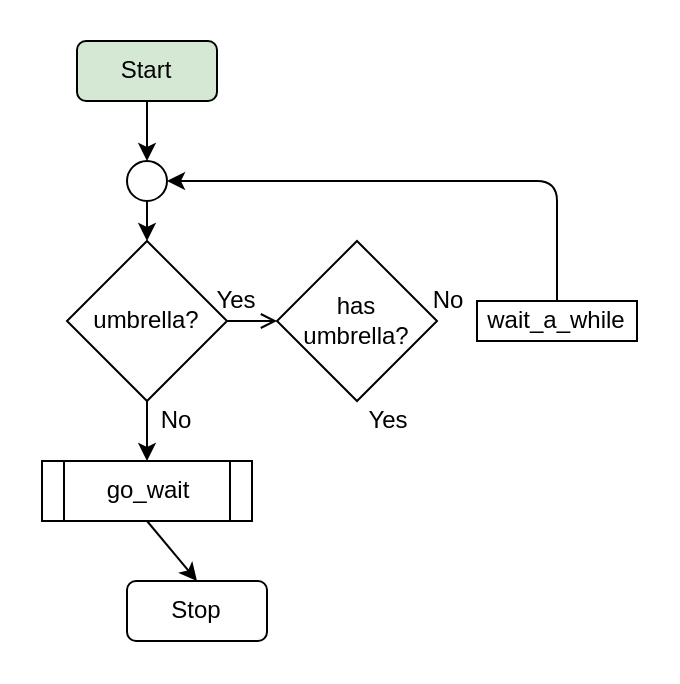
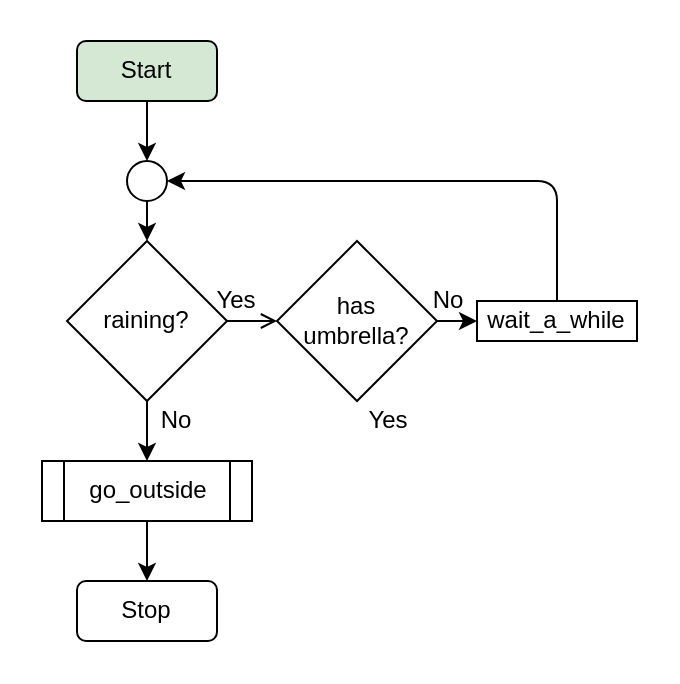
  <mxCell id="0" />
  <mxCell id="1" parent="0" />
  <mxCell id="2" value="Start" style="rounded=1;whiteSpace=wrap;html=1;fillColor=#d5e8d4;" vertex="1" parent="1"><mxGeometry x="38" y="20" width="70" height="30" as="geometry" /></mxCell>
- <mxCell id="3" value="umbrella?" style="rhombus;whiteSpace=wrap;html=1;" vertex="1" parent="1"><mxGeometry x="33" y="120" width="80" height="80" as="geometry" /></mxCell>
+ <mxCell id="3" value="raining?" style="rhombus;whiteSpace=wrap;html=1;" vertex="1" parent="1"><mxGeometry x="33" y="120" width="80" height="80" as="geometry" /></mxCell>
  <mxCell id="4" value="" style="endArrow=classic;html=1;exitX=0.5;exitY=1;exitDx=0;exitDy=0;" edge="1" parent="1" source="2"><mxGeometry width="50" height="50" relative="1" as="geometry"><mxPoint x="188" y="200" as="sourcePoint" /><mxPoint x="73" y="80" as="targetPoint" /></mxGeometry></mxCell>
  <mxCell id="5" value="" style="endArrow=classic;html=1;exitX=0.5;exitY=1;exitDx=0;exitDy=0;" edge="1" parent="1" source="3"><mxGeometry width="50" height="50" relative="1" as="geometry"><mxPoint x="188" y="240" as="sourcePoint" /><mxPoint x="73" y="230" as="targetPoint" /></mxGeometry></mxCell>
- <mxCell id="6" value="go_wait" style="shape=process;whiteSpace=wrap;html=1;backgroundOutline=1;" vertex="1" parent="1"><mxGeometry x="20.5" y="230" width="105" height="30" as="geometry" /></mxCell>
- <mxCell id="7" value="Stop" style="rounded=1;whiteSpace=wrap;html=1;" vertex="1" parent="1"><mxGeometry x="63" y="290" width="70" height="30" as="geometry" /></mxCell>
+ <mxCell id="6" value="go_outside" style="shape=process;whiteSpace=wrap;html=1;backgroundOutline=1;" vertex="1" parent="1"><mxGeometry x="20.5" y="230" width="105" height="30" as="geometry" /></mxCell>
+ <mxCell id="7" value="Stop" style="rounded=1;whiteSpace=wrap;html=1;" vertex="1" parent="1"><mxGeometry x="38" y="290" width="70" height="30" as="geometry" /></mxCell>
  <mxCell id="8" value="" style="endArrow=classic;html=1;exitX=0.5;exitY=1;exitDx=0;exitDy=0;entryX=0.5;entryY=0;entryDx=0;entryDy=0;" edge="1" parent="1" source="6" target="7"><mxGeometry width="50" height="50" relative="1" as="geometry"><mxPoint x="188" y="240" as="sourcePoint" /><mxPoint x="238" y="190" as="targetPoint" /></mxGeometry></mxCell>
  <mxCell id="9" value="No" style="text;html=1;strokeColor=none;fillColor=none;align=center;verticalAlign=middle;whiteSpace=wrap;rounded=0;" vertex="1" parent="1"><mxGeometry x="68" y="200" width="40" height="20" as="geometry" /></mxCell>
  <mxCell id="10" value="has&lt;br&gt;umbrella?" style="rhombus;whiteSpace=wrap;html=1;" vertex="1" parent="1"><mxGeometry x="138" y="120" width="80" height="80" as="geometry" /></mxCell>
  <mxCell id="11" value="" style="endArrow=open;html=1;exitX=1;exitY=0.5;exitDx=0;exitDy=0;entryX=0;entryY=0.5;entryDx=0;entryDy=0;" edge="1" parent="1" source="3" target="10"><mxGeometry width="50" height="50" relative="1" as="geometry"><mxPoint x="188" y="230" as="sourcePoint" /><mxPoint x="238" y="180" as="targetPoint" /></mxGeometry></mxCell>
  <mxCell id="12" value="Yes" style="text;html=1;strokeColor=none;fillColor=none;align=center;verticalAlign=middle;whiteSpace=wrap;rounded=0;" vertex="1" parent="1"><mxGeometry x="98" y="140" width="40" height="20" as="geometry" /></mxCell>
  <mxCell id="13" value="" style="ellipse;whiteSpace=wrap;html=1;aspect=fixed;" vertex="1" parent="1"><mxGeometry x="63" y="80" width="20" height="20" as="geometry" /></mxCell>
  <mxCell id="14" value="" style="endArrow=classic;html=1;exitX=0.5;exitY=1;exitDx=0;exitDy=0;entryX=0.5;entryY=0;entryDx=0;entryDy=0;" edge="1" parent="1" source="13" target="3"><mxGeometry width="50" height="50" relative="1" as="geometry"><mxPoint x="188" y="190" as="sourcePoint" /><mxPoint x="238" y="140" as="targetPoint" /></mxGeometry></mxCell>
  <mxCell id="15" value="wait_a_while" style="rounded=0;whiteSpace=wrap;html=1;" vertex="1" parent="1"><mxGeometry x="238" y="150" width="80" height="20" as="geometry" /></mxCell>
+ <mxCell id="16" value="" style="endArrow=classic;html=1;entryX=0;entryY=0.5;entryDx=0;entryDy=0;exitX=1;exitY=0.5;exitDx=0;exitDy=0;" edge="1" parent="1" source="10" target="15"><mxGeometry width="50" height="50" relative="1" as="geometry"><mxPoint x="188" y="190" as="sourcePoint" /><mxPoint x="238" y="140" as="targetPoint" /></mxGeometry></mxCell>
  <mxCell id="17" value="" style="endArrow=classic;html=1;exitX=0.5;exitY=0;exitDx=0;exitDy=0;entryX=1;entryY=0.5;entryDx=0;entryDy=0;" edge="1" parent="1" source="15" target="13"><mxGeometry width="50" height="50" relative="1" as="geometry"><mxPoint x="188" y="190" as="sourcePoint" /><mxPoint x="238" y="140" as="targetPoint" /><Array as="points"><mxPoint x="278" y="90" /></Array></mxGeometry></mxCell>
  <mxCell id="18" value="Yes" style="text;html=1;strokeColor=none;fillColor=none;align=center;verticalAlign=middle;whiteSpace=wrap;rounded=0;" vertex="1" parent="1"><mxGeometry x="174" y="200" width="40" height="20" as="geometry" /></mxCell>
  <mxCell id="19" value="No" style="text;html=1;strokeColor=none;fillColor=none;align=center;verticalAlign=middle;whiteSpace=wrap;rounded=0;" vertex="1" parent="1"><mxGeometry x="204" y="140" width="40" height="20" as="geometry" /></mxCell>
